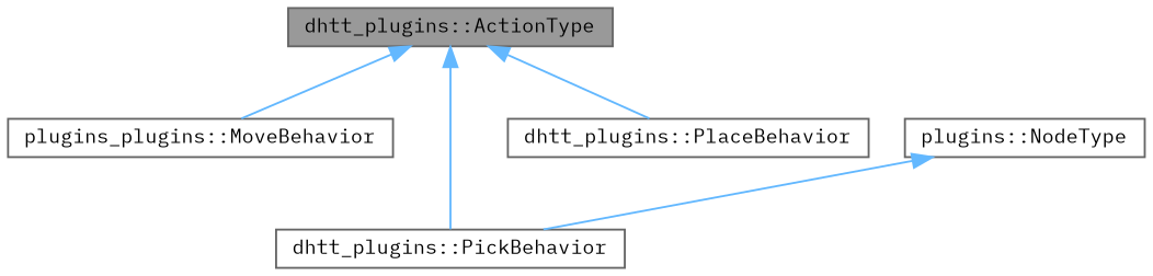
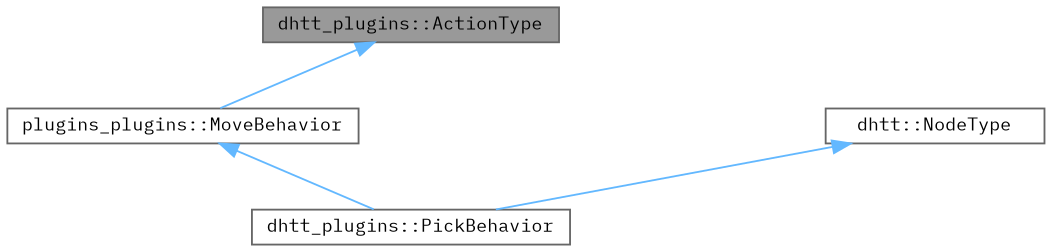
  digraph {
    fontname="IBM Plex Mono"
    node [color=gray40 fillcolor=white fontname="IBM Plex Mono" fontsize=10 shape=box style=filled]
    edge [color=steelblue1 dir=back fontname="IBM Plex Mono" fontsize=10 labelfontname=Helvetica labelfontsize=10 style=solid]
    n1 [fillcolor=grey60 fontcolor=black height=0.2 label="dhtt_plugins::ActionType" width=0.4]
    n2 [height=0.2 label="plugins_plugins::MoveBehavior" width=0.4]
    n3 [height=0.2 label="dhtt_plugins::PickBehavior" width=0.4]
-   n4 [height=0.2 label="dhtt_plugins::PlaceBehavior" width=0.4]
-   n5 [height=0.2 label="plugins::NodeType" width=0.4]
+   n5 [height=0.2 label="dhtt::NodeType" width=0.4]
    n1 -> n2
-   n1 -> n3
-   n1 -> n4
+   n2 -> n3
    n5 -> n3
  }
